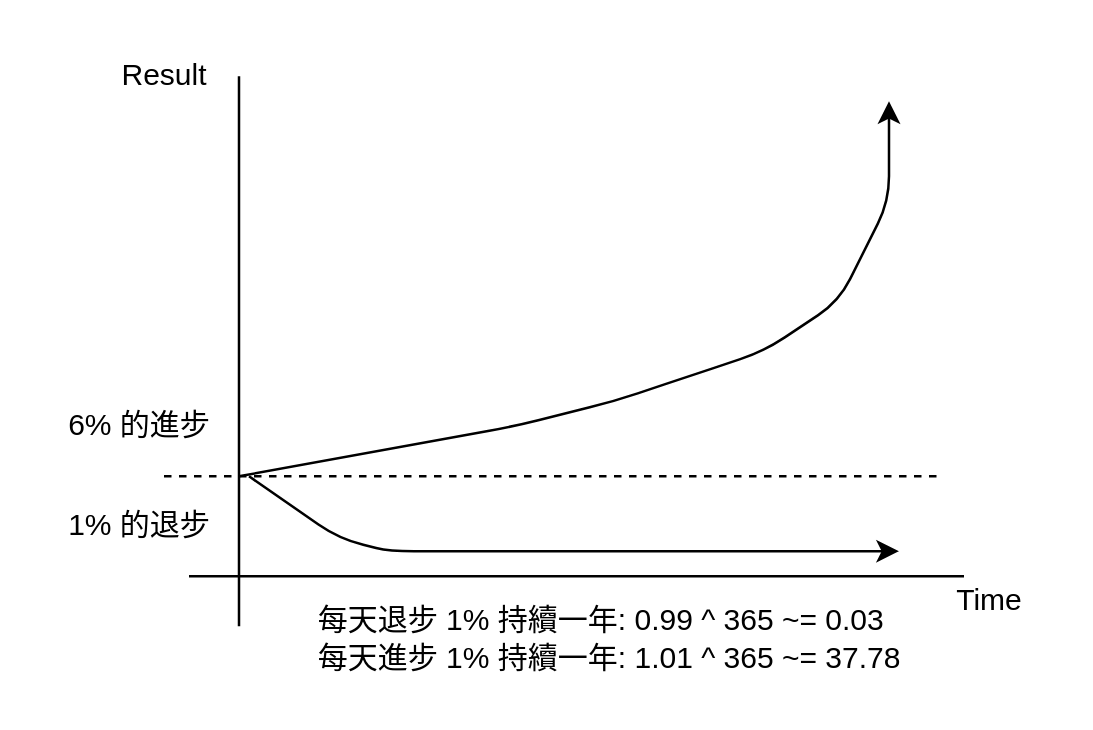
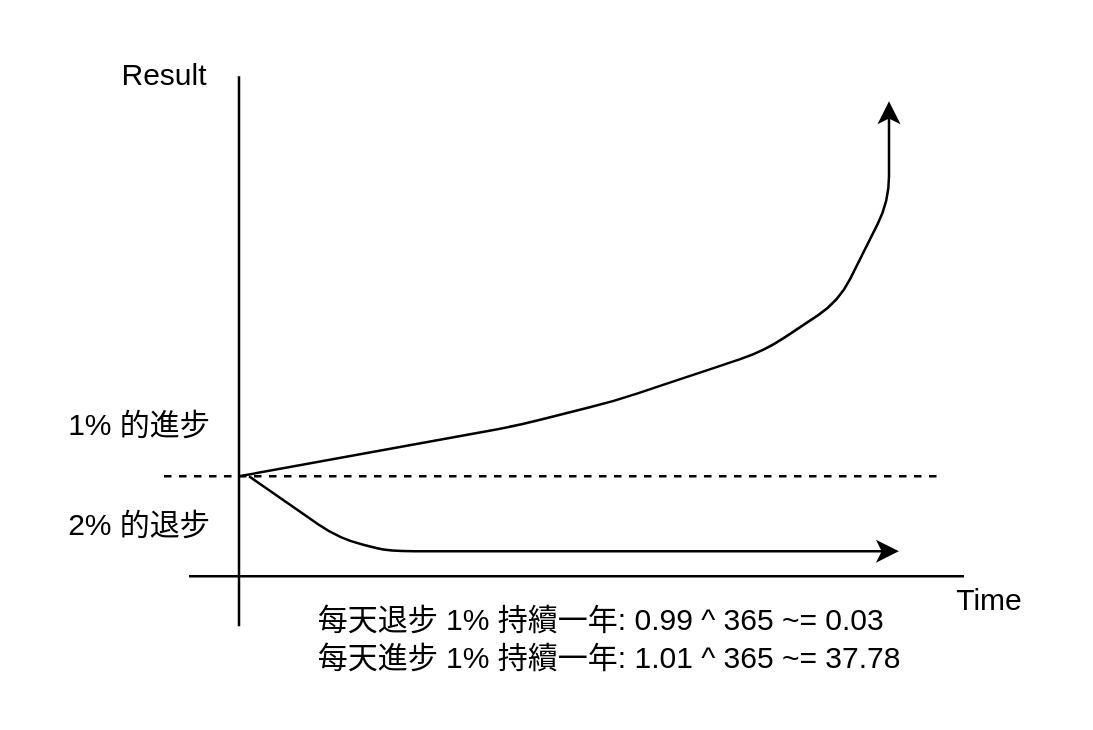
  <mxCell id="0" />
  <mxCell id="1" parent="0" />
  <mxCell id="2" value="" style="endArrow=none;html=1;" edge="1" parent="1"><mxGeometry width="50" height="50" relative="1" as="geometry"><mxPoint x="95" y="250" as="sourcePoint" /><mxPoint x="95" y="30" as="targetPoint" /></mxGeometry></mxCell>
  <mxCell id="3" value="" style="endArrow=none;html=1;" edge="1" parent="1"><mxGeometry width="50" height="50" relative="1" as="geometry"><mxPoint x="75" y="230" as="sourcePoint" /><mxPoint x="385" y="230" as="targetPoint" /></mxGeometry></mxCell>
  <mxCell id="4" value="" style="endArrow=none;dashed=1;html=1;" edge="1" parent="1"><mxGeometry width="50" height="50" relative="1" as="geometry"><mxPoint x="65" y="190" as="sourcePoint" /><mxPoint x="375" y="190" as="targetPoint" /></mxGeometry></mxCell>
- <mxCell id="5" value="6% 的進步" style="text;html=1;align=center;verticalAlign=middle;resizable=0;points=[];autosize=1;" vertex="1" parent="1"><mxGeometry x="20" y="160" width="70" height="20" as="geometry" /></mxCell>
- <mxCell id="6" value="1% 的退步" style="text;html=1;align=center;verticalAlign=middle;resizable=0;points=[];autosize=1;" vertex="1" parent="1"><mxGeometry x="20" y="200" width="70" height="20" as="geometry" /></mxCell>
+ <mxCell id="5" value="1% 的進步" style="text;html=1;align=center;verticalAlign=middle;resizable=0;points=[];autosize=1;" vertex="1" parent="1"><mxGeometry x="20" y="160" width="70" height="20" as="geometry" /></mxCell>
+ <mxCell id="6" value="2% 的退步" style="text;html=1;align=center;verticalAlign=middle;resizable=0;points=[];autosize=1;" vertex="1" parent="1"><mxGeometry x="20" y="200" width="70" height="20" as="geometry" /></mxCell>
  <mxCell id="7" value="" style="endArrow=classic;html=1;" edge="1" parent="1"><mxGeometry width="50" height="50" relative="1" as="geometry"><mxPoint x="95" y="190" as="sourcePoint" /><mxPoint x="355" y="40" as="targetPoint" /><Array as="points"><mxPoint x="205" y="170" /><mxPoint x="245" y="160" /><mxPoint x="275" y="150" /><mxPoint x="305" y="140" /><mxPoint x="335" y="120" /><mxPoint x="355" y="80" /></Array></mxGeometry></mxCell>
  <mxCell id="8" value="" style="endArrow=classic;html=1;" edge="1" parent="1"><mxGeometry width="50" height="50" relative="1" as="geometry"><mxPoint x="99" y="190" as="sourcePoint" /><mxPoint x="359" y="220" as="targetPoint" /><Array as="points"><mxPoint x="135" y="215" /><mxPoint x="155" y="220" /><mxPoint x="225" y="220" /></Array></mxGeometry></mxCell>
  <mxCell id="9" value="每天退步 1% 持續一年: 0.99 ^ 365 ~= 0.03&lt;br&gt;每天進步 1% 持續一年: 1.01 ^ 365 ~= 37.78" style="text;html=1;align=left;verticalAlign=middle;resizable=0;points=[];autosize=1;" vertex="1" parent="1"><mxGeometry x="125" y="240" width="250" height="30" as="geometry" /></mxCell>
  <mxCell id="10" value="Result" style="text;html=1;align=center;verticalAlign=middle;resizable=0;points=[];autosize=1;" vertex="1" parent="1"><mxGeometry x="40" y="20" width="50" height="20" as="geometry" /></mxCell>
  <mxCell id="11" value="Time" style="text;html=1;align=center;verticalAlign=middle;resizable=0;points=[];autosize=1;" vertex="1" parent="1"><mxGeometry x="375" y="230" width="40" height="20" as="geometry" /></mxCell>
